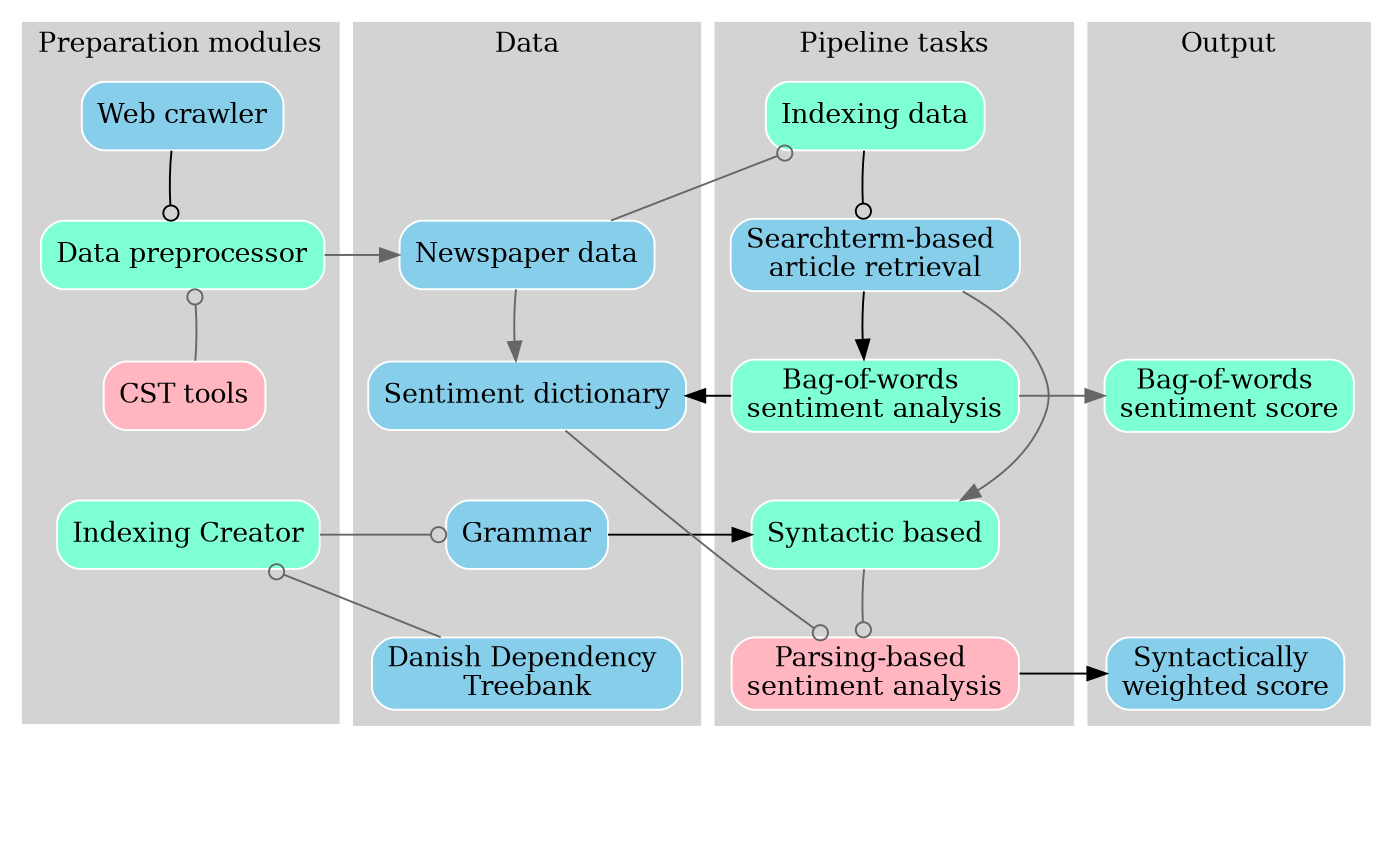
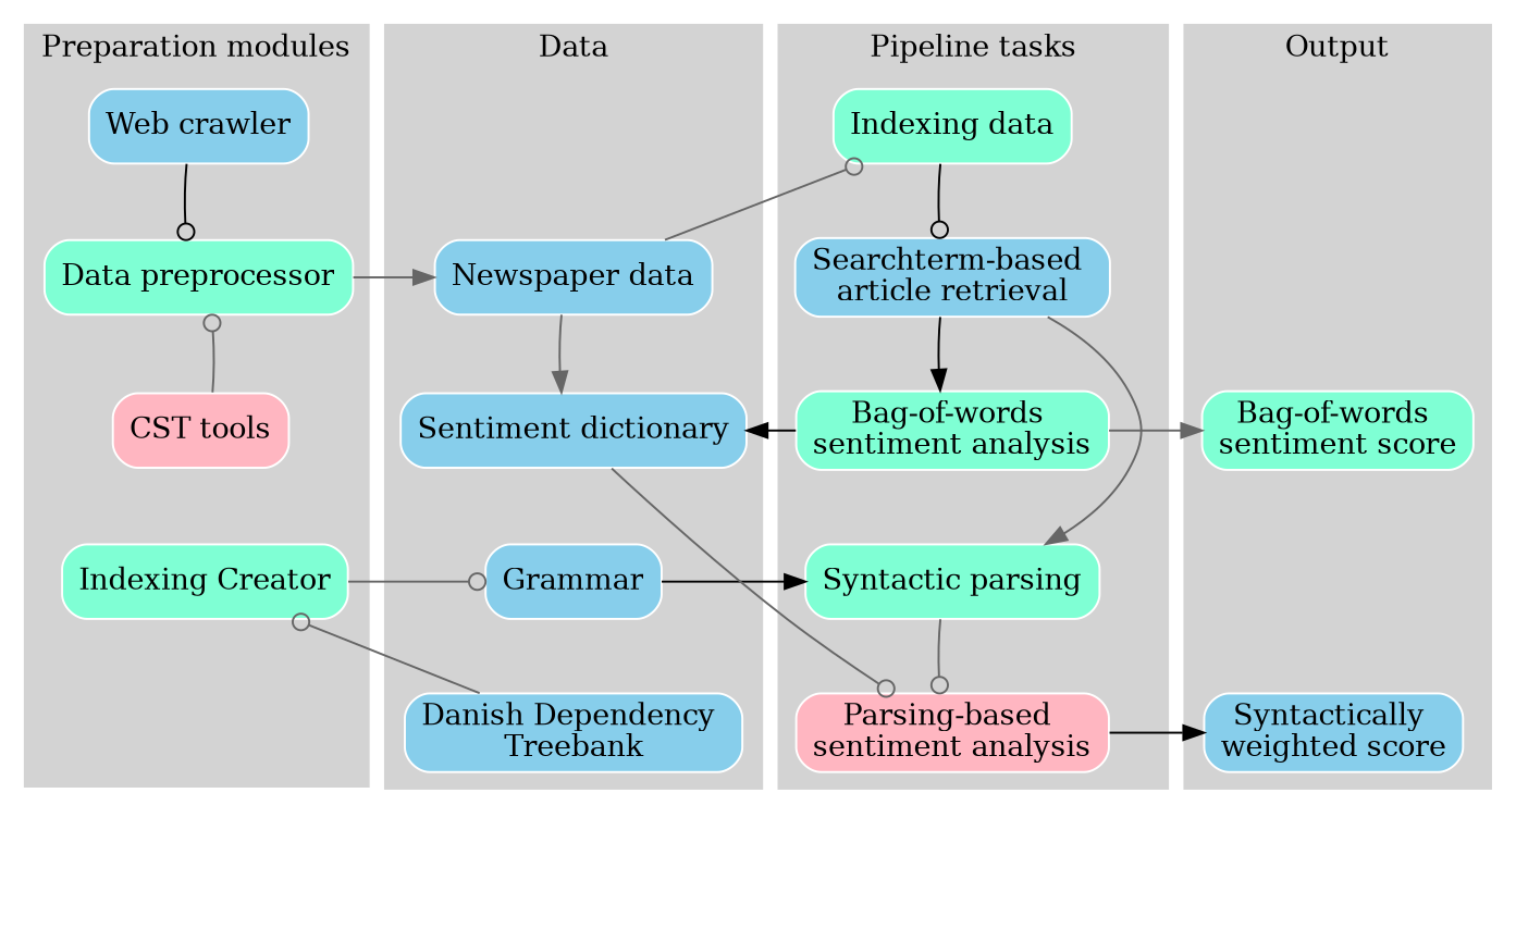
  digraph {
    rankdir=TB
    node [color=white shape=box style="rounded, filled,filled"]
    edge [style=invis]
    e1 [style=invis]
    e2 [style=invis]
    e3 [style=invis]
    e4 [style=invis]
    "Web crawler" [fillcolor=skyblue]
    "Data preprocessor" [fillcolor=aquamarine]
    "Newspaper data" [fillcolor=skyblue]
    "CST tools" [fillcolor=lightpink]
    n9 [fillcolor=aquamarine label="Indexing Creator"]
    Grammar [fillcolor=skyblue]
    "Sentiment dictionary" [fillcolor=skyblue]
    "Indexing data" [fillcolor=aquamarine]
    "Bag-of-words \nsentiment analysis" [fillcolor=aquamarine]
    "Parsing-based \nsentiment analysis" [fillcolor=lightpink]
-   "Syntactic parsing" [fillcolor=aquamarine label="Syntactic based"]
+   "Syntactic parsing" [fillcolor=aquamarine]
    "Danish Dependency \nTreebank" [fillcolor=skyblue]
    "Searchterm-based \narticle retrieval" [fillcolor=skyblue]
    "Bag-of-words \nsentiment score" [fillcolor=aquamarine]
    "Syntactically \nweighted score" [fillcolor=skyblue]
    b [style=invis]
    c [style=invis]
    d [style=invis]
    e [style=invis]
    f [style=invis]
    subgraph sub_1 {
      rank=same
      rankdir=LR
      e1
      e2
      e3
      e4
    }
    subgraph sub_2 {
      "Web crawler"
      "Data preprocessor"
      "Newspaper data"
      "CST tools"
      n9
      Grammar
      "Sentiment dictionary"
      "Indexing data"
      "Bag-of-words \nsentiment analysis"
      "Parsing-based \nsentiment analysis"
      "Syntactic parsing"
      "Danish Dependency \nTreebank"
      "Searchterm-based \narticle retrieval"
      "Bag-of-words \nsentiment score"
      "Syntactically \nweighted score"
    }
    subgraph cluster_3 {
      color=lightgrey
      label="Preparation modules"
      style=filled
      "Web crawler"
      "Data preprocessor"
      "CST tools"
      n9
      b
    }
    subgraph cluster_4 {
      color=lightgrey
      label=Data
      style=filled
      "Newspaper data"
      Grammar
      "Sentiment dictionary"
      "Danish Dependency \nTreebank"
      c
    }
    subgraph cluster_5 {
      color=lightgrey
      label="Pipeline tasks"
      style=filled
      "Indexing data"
      "Bag-of-words \nsentiment analysis"
      "Parsing-based \nsentiment analysis"
      "Syntactic parsing"
      "Searchterm-based \narticle retrieval"
    }
    subgraph cluster_6 {
      color=lightgrey
      label=Output
      style=filled
      "Bag-of-words \nsentiment score"
      "Syntactically \nweighted score"
      d
      e
      f
    }
    e1 -> e2
    e2 -> e3
    e3 -> e4
    "Web crawler" -> "Data preprocessor" [arrowhead=odot color=black constraint=false style=""]
    "Web crawler" -> "Data preprocessor"
    "Data preprocessor" -> "Newspaper data" [arrowhead=normal color=gray40 constraint=false style=""]
    "Data preprocessor" -> "CST tools"
    "Newspaper data" -> "Sentiment dictionary" [arrowhead=normal color=gray40 constraint=false style=""]
    "Newspaper data" -> "Sentiment dictionary"
    "Newspaper data" -> "Indexing data" [arrowhead=odot color=gray40 constraint=false style=""]
    "CST tools" -> "Data preprocessor" [arrowhead=odot color=gray40 constraint=false style=""]
    "CST tools" -> n9
    n9 -> Grammar [arrowhead=odot color=gray40 constraint=false style=""]
    n9 -> b
    Grammar -> "Syntactic parsing" [arrowhead=normal color=black constraint=false style=""]
    Grammar -> "Danish Dependency \nTreebank"
    "Sentiment dictionary" -> Grammar
    "Sentiment dictionary" -> "Parsing-based \nsentiment analysis" [arrowhead=odot color=gray40 constraint=false style=""]
    "Indexing data" -> "Searchterm-based \narticle retrieval" [arrowhead=odot color=black constraint=false style=""]
    "Indexing data" -> "Searchterm-based \narticle retrieval"
    "Bag-of-words \nsentiment analysis" -> "Sentiment dictionary" [arrowhead=normal color=black constraint=false style=""]
    "Bag-of-words \nsentiment analysis" -> "Syntactic parsing"
    "Bag-of-words \nsentiment analysis" -> "Bag-of-words \nsentiment score" [arrowhead=normal color=gray40 constraint=false style=""]
    "Parsing-based \nsentiment analysis" -> e3
    "Parsing-based \nsentiment analysis" -> "Syntactically \nweighted score" [arrowhead=normal color=black constraint=false style=""]
    "Syntactic parsing" -> "Parsing-based \nsentiment analysis" [arrowhead=odot color=gray40 constraint=false style=""]
    "Syntactic parsing" -> "Parsing-based \nsentiment analysis"
    "Danish Dependency \nTreebank" -> e2
    "Danish Dependency \nTreebank" -> n9 [arrowhead=odot color=gray40 constraint=false style=""]
    "Searchterm-based \narticle retrieval" -> "Bag-of-words \nsentiment analysis" [arrowhead=normal color=black constraint=false style=""]
    "Searchterm-based \narticle retrieval" -> "Bag-of-words \nsentiment analysis"
    "Searchterm-based \narticle retrieval" -> "Syntactic parsing" [arrowhead=normal color=gray40 constraint=false style=""]
    "Bag-of-words \nsentiment score" -> f
    "Syntactically \nweighted score" -> e4
    b -> e1
    c -> "Newspaper data"
    d -> e
    e -> "Bag-of-words \nsentiment score"
    f -> "Syntactically \nweighted score"
  }
